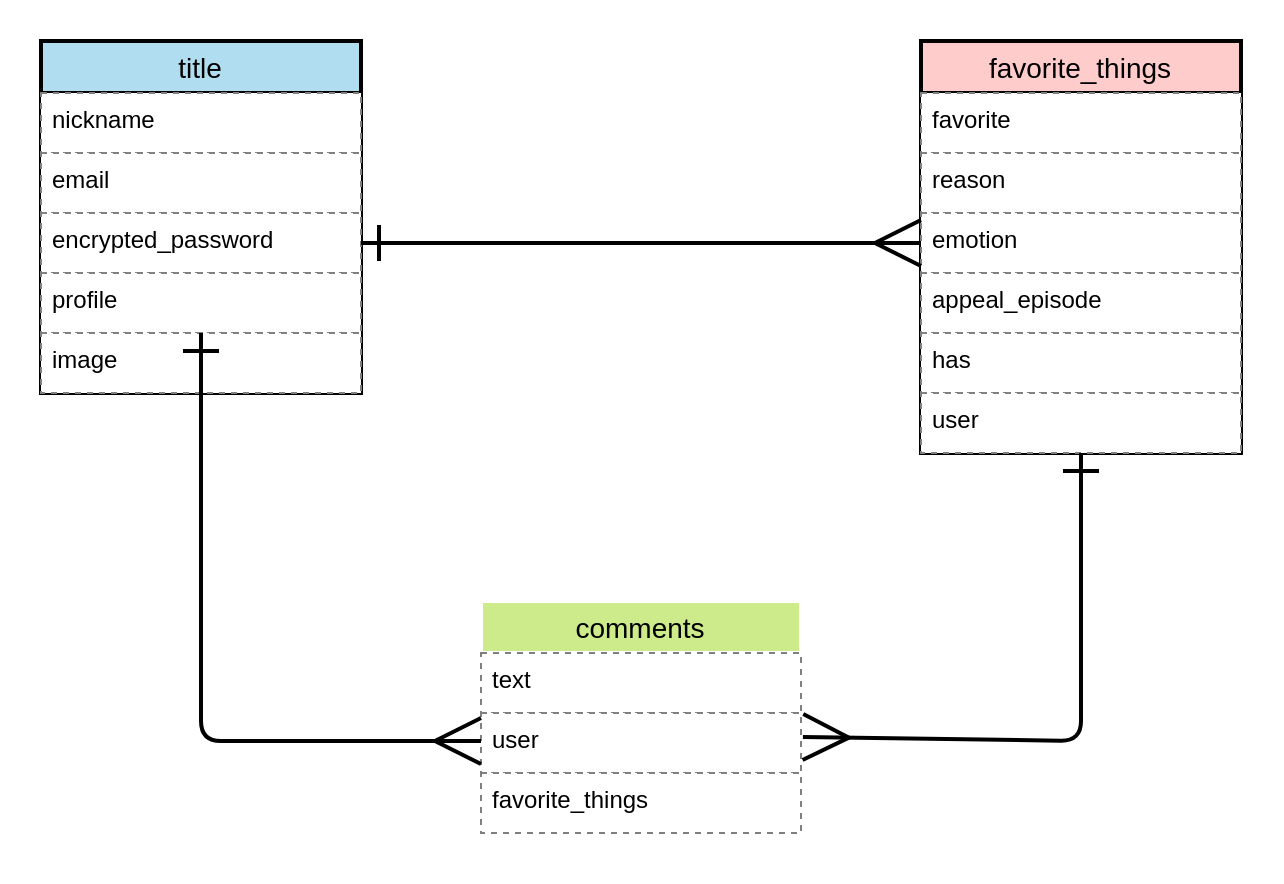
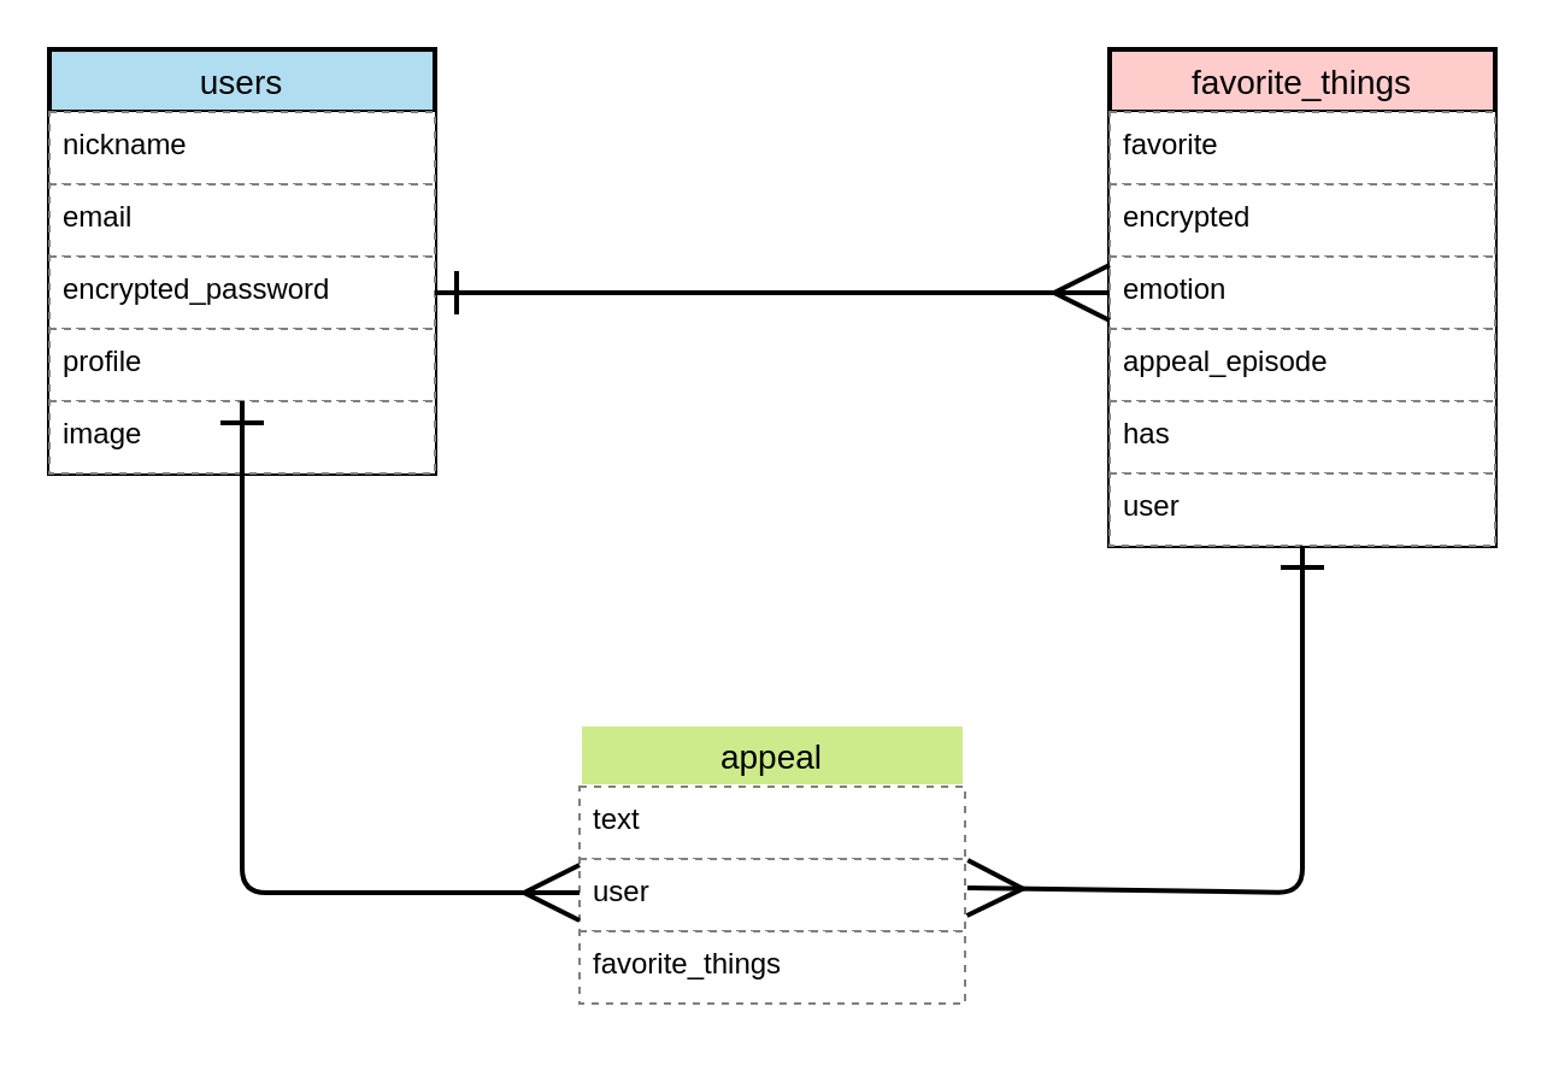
  <mxCell id="0" />
  <mxCell id="1" parent="0" />
- <mxCell id="2" value="title" style="swimlane;fontStyle=0;childLayout=stackLayout;horizontal=1;startSize=26;horizontalStack=0;resizeParent=1;resizeParentMax=0;resizeLast=0;collapsible=1;marginBottom=0;align=center;fontSize=14;fillColor=#b1ddf0;strokeColor=default;fontColor=#000000;strokeWidth=2;" parent="1" vertex="1"><mxGeometry x="20" y="20" width="160" height="176" as="geometry" /></mxCell>
+ <mxCell id="2" value="users" style="swimlane;fontStyle=0;childLayout=stackLayout;horizontal=1;startSize=26;horizontalStack=0;resizeParent=1;resizeParentMax=0;resizeLast=0;collapsible=1;marginBottom=0;align=center;fontSize=14;fillColor=#b1ddf0;strokeColor=default;fontColor=#000000;strokeWidth=2;" parent="1" vertex="1"><mxGeometry x="20" y="20" width="160" height="176" as="geometry" /></mxCell>
  <mxCell id="3" value="nickname" style="text;strokeColor=#808080;fillColor=#FFFFFF;spacingLeft=4;spacingRight=4;overflow=hidden;rotatable=0;points=[[0,0.5],[1,0.5]];portConstraint=eastwest;fontSize=12;fontColor=#000000;dashed=1;" parent="2" vertex="1"><mxGeometry y="26" width="160" height="30" as="geometry" /></mxCell>
  <mxCell id="4" value="email" style="text;strokeColor=#808080;fillColor=#FFFFFF;spacingLeft=4;spacingRight=4;overflow=hidden;rotatable=0;points=[[0,0.5],[1,0.5]];portConstraint=eastwest;fontSize=12;fontColor=#000000;dashed=1;" parent="2" vertex="1"><mxGeometry y="56" width="160" height="30" as="geometry" /></mxCell>
  <mxCell id="5" value="encrypted_password" style="text;strokeColor=#808080;fillColor=#FFFFFF;spacingLeft=4;spacingRight=4;overflow=hidden;rotatable=0;points=[[0,0.5],[1,0.5]];portConstraint=eastwest;fontSize=12;fontColor=#000000;dashed=1;" parent="2" vertex="1"><mxGeometry y="86" width="160" height="30" as="geometry" /></mxCell>
  <mxCell id="6" value="profile" style="text;strokeColor=#808080;fillColor=#FFFFFF;spacingLeft=4;spacingRight=4;overflow=hidden;rotatable=0;points=[[0,0.5],[1,0.5]];portConstraint=eastwest;fontSize=12;fontColor=#000000;dashed=1;" parent="2" vertex="1"><mxGeometry y="116" width="160" height="30" as="geometry" /></mxCell>
  <mxCell id="7" value="image" style="text;strokeColor=#808080;fillColor=#FFFFFF;spacingLeft=4;spacingRight=4;overflow=hidden;rotatable=0;points=[[0,0.5],[1,0.5]];portConstraint=eastwest;fontSize=12;fontColor=#000000;dashed=1;" vertex="1" parent="2"><mxGeometry y="146" width="160" height="30" as="geometry" /></mxCell>
  <mxCell id="8" value="favorite_things" style="swimlane;fontStyle=0;childLayout=stackLayout;horizontal=1;startSize=26;horizontalStack=0;resizeParent=1;resizeParentMax=0;resizeLast=0;collapsible=1;marginBottom=0;align=center;fontSize=14;strokeColor=default;strokeWidth=2;fillColor=#ffcccc;fontColor=#000000;" parent="1" vertex="1"><mxGeometry x="460" y="20" width="160" height="206" as="geometry" /></mxCell>
  <mxCell id="9" value="favorite" style="text;strokeColor=#808080;fillColor=#FFFFFF;spacingLeft=4;spacingRight=4;overflow=hidden;rotatable=0;points=[[0,0.5],[1,0.5]];portConstraint=eastwest;fontSize=12;fontColor=#000000;labelBackgroundColor=none;dashed=1;" parent="8" vertex="1"><mxGeometry y="26" width="160" height="30" as="geometry" /></mxCell>
- <mxCell id="10" value="reason" style="text;strokeColor=#808080;fillColor=#FFFFFF;spacingLeft=4;spacingRight=4;overflow=hidden;rotatable=0;points=[[0,0.5],[1,0.5]];portConstraint=eastwest;fontSize=12;fontColor=#000000;labelBackgroundColor=none;dashed=1;" parent="8" vertex="1"><mxGeometry y="56" width="160" height="30" as="geometry" /></mxCell>
+ <mxCell id="10" value="encrypted" style="text;strokeColor=#808080;fillColor=#FFFFFF;spacingLeft=4;spacingRight=4;overflow=hidden;rotatable=0;points=[[0,0.5],[1,0.5]];portConstraint=eastwest;fontSize=12;fontColor=#000000;labelBackgroundColor=none;dashed=1;" parent="8" vertex="1"><mxGeometry y="56" width="160" height="30" as="geometry" /></mxCell>
  <mxCell id="11" value="emotion" style="text;strokeColor=#808080;fillColor=#FFFFFF;spacingLeft=4;spacingRight=4;overflow=hidden;rotatable=0;points=[[0,0.5],[1,0.5]];portConstraint=eastwest;fontSize=12;fontColor=#000000;labelBackgroundColor=none;dashed=1;" parent="8" vertex="1"><mxGeometry y="86" width="160" height="30" as="geometry" /></mxCell>
  <mxCell id="12" value="appeal_episode" style="text;strokeColor=#808080;fillColor=#FFFFFF;spacingLeft=4;spacingRight=4;overflow=hidden;rotatable=0;points=[[0,0.5],[1,0.5]];portConstraint=eastwest;fontSize=12;fontColor=#000000;labelBackgroundColor=none;dashed=1;" parent="8" vertex="1"><mxGeometry y="116" width="160" height="30" as="geometry" /></mxCell>
  <mxCell id="13" value="has" style="text;strokeColor=#808080;fillColor=#FFFFFF;spacingLeft=4;spacingRight=4;overflow=hidden;rotatable=0;points=[[0,0.5],[1,0.5]];portConstraint=eastwest;fontSize=12;fontColor=#000000;labelBackgroundColor=none;dashed=1;" parent="8" vertex="1"><mxGeometry y="146" width="160" height="30" as="geometry" /></mxCell>
  <mxCell id="14" value="user" style="text;strokeColor=#808080;fillColor=#FFFFFF;spacingLeft=4;spacingRight=4;overflow=hidden;rotatable=0;points=[[0,0.5],[1,0.5]];portConstraint=eastwest;fontSize=12;fontColor=#000000;labelBackgroundColor=none;dashed=1;" parent="8" vertex="1"><mxGeometry y="176" width="160" height="30" as="geometry" /></mxCell>
- <mxCell id="15" value="comments" style="swimlane;fontStyle=0;childLayout=stackLayout;horizontal=1;startSize=26;horizontalStack=0;resizeParent=1;resizeParentMax=0;resizeLast=0;collapsible=1;marginBottom=0;align=center;fontSize=14;labelBackgroundColor=none;strokeColor=#FFFFFF;strokeWidth=2;fillColor=#cdeb8b;fontColor=#000000;" parent="1" vertex="1"><mxGeometry x="240" y="300" width="160" height="116" as="geometry" /></mxCell>
+ <mxCell id="15" value="appeal" style="swimlane;fontStyle=0;childLayout=stackLayout;horizontal=1;startSize=26;horizontalStack=0;resizeParent=1;resizeParentMax=0;resizeLast=0;collapsible=1;marginBottom=0;align=center;fontSize=14;labelBackgroundColor=none;strokeColor=#FFFFFF;strokeWidth=2;fillColor=#cdeb8b;fontColor=#000000;" parent="1" vertex="1"><mxGeometry x="240" y="300" width="160" height="116" as="geometry" /></mxCell>
  <mxCell id="16" value="text" style="text;strokeColor=#808080;fillColor=#FFFFFF;spacingLeft=4;spacingRight=4;overflow=hidden;rotatable=0;points=[[0,0.5],[1,0.5]];portConstraint=eastwest;fontSize=12;labelBackgroundColor=none;fontColor=#000000;dashed=1;" parent="15" vertex="1"><mxGeometry y="26" width="160" height="30" as="geometry" /></mxCell>
  <mxCell id="17" value="user" style="text;strokeColor=#808080;fillColor=#FFFFFF;spacingLeft=4;spacingRight=4;overflow=hidden;rotatable=0;points=[[0,0.5],[1,0.5]];portConstraint=eastwest;fontSize=12;labelBackgroundColor=none;fontColor=#000000;dashed=1;" parent="15" vertex="1"><mxGeometry y="56" width="160" height="30" as="geometry" /></mxCell>
  <mxCell id="18" value="favorite_things" style="text;strokeColor=#808080;fillColor=#FFFFFF;spacingLeft=4;spacingRight=4;overflow=hidden;rotatable=0;points=[[0,0.5],[1,0.5]];portConstraint=eastwest;fontSize=12;labelBackgroundColor=none;fontColor=#000000;dashed=1;" parent="15" vertex="1"><mxGeometry y="86" width="160" height="30" as="geometry" /></mxCell>
  <mxCell id="19" style="edgeStyle=none;rounded=1;jumpStyle=none;html=1;fontColor=#FFFFFF;startArrow=ERone;startFill=0;endArrow=ERmany;endFill=0;startSize=15;endSize=20;strokeColor=default;strokeWidth=2;" parent="1" source="5" edge="1"><mxGeometry relative="1" as="geometry"><mxPoint x="460" y="121" as="targetPoint" /></mxGeometry></mxCell>
  <mxCell id="20" style="edgeStyle=none;rounded=1;jumpStyle=none;html=1;fontColor=#FFFFFF;startArrow=ERone;startFill=0;endArrow=ERmany;endFill=0;startSize=15;endSize=20;strokeColor=default;strokeWidth=2;" parent="1" source="6" edge="1"><mxGeometry relative="1" as="geometry"><mxPoint x="240" y="370" as="targetPoint" /><Array as="points"><mxPoint x="100" y="370" /></Array></mxGeometry></mxCell>
  <mxCell id="21" style="edgeStyle=none;rounded=1;jumpStyle=none;html=1;fontColor=#FFFFFF;startArrow=ERone;startFill=0;endArrow=ERmany;endFill=0;startSize=15;endSize=20;strokeColor=default;strokeWidth=2;entryX=1.006;entryY=0.4;entryDx=0;entryDy=0;entryPerimeter=0;" parent="1" source="14" target="17" edge="1"><mxGeometry relative="1" as="geometry"><mxPoint x="410" y="360" as="targetPoint" /><Array as="points"><mxPoint x="540" y="370" /></Array></mxGeometry></mxCell>
  <mxCell id="22" value="&lt;font style=&quot;font-size: 14px&quot;&gt;belongs_to : favorite_thing&lt;br&gt;has_many : comments&lt;/font&gt;" style="edgeLabel;html=1;align=left;verticalAlign=middle;resizable=0;points=[];fontColor=#FFFFFF;" parent="21" vertex="1" connectable="0"><mxGeometry x="-0.546" y="1" relative="1" as="geometry"><mxPoint x="-81" y="133" as="offset" /></mxGeometry></mxCell>
  <mxCell id="23" value="&lt;font style=&quot;font-size: 14px&quot;&gt;title_to : user&lt;br&gt;has_many : comments&lt;/font&gt;" style="edgeLabel;html=1;align=left;verticalAlign=middle;resizable=0;points=[];fontColor=#FFFFFF;" parent="1" vertex="1" connectable="0"><mxGeometry x="20" y="400" as="geometry" /></mxCell>
  <mxCell id="24" value="&lt;font style=&quot;font-size: 14px&quot;&gt;belongs_to : user&lt;br&gt;has_many : favorite_things&lt;/font&gt;" style="edgeLabel;html=1;align=left;verticalAlign=middle;resizable=0;points=[];fontColor=#FFFFFF;" parent="1" vertex="1" connectable="0"><mxGeometry x="240" y="60" as="geometry" /></mxCell>
